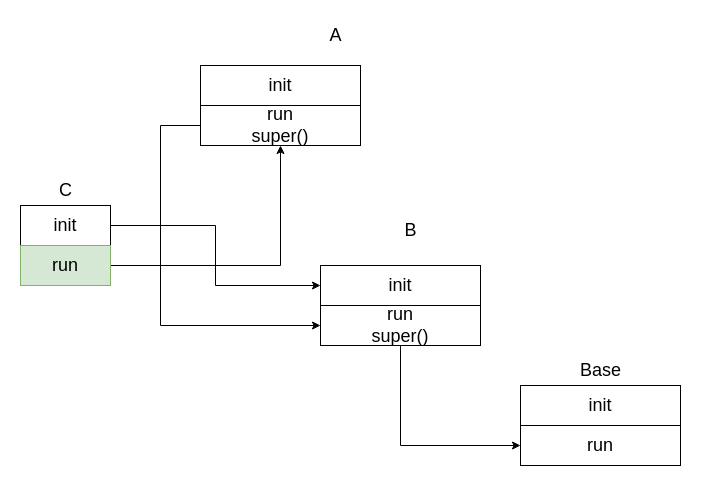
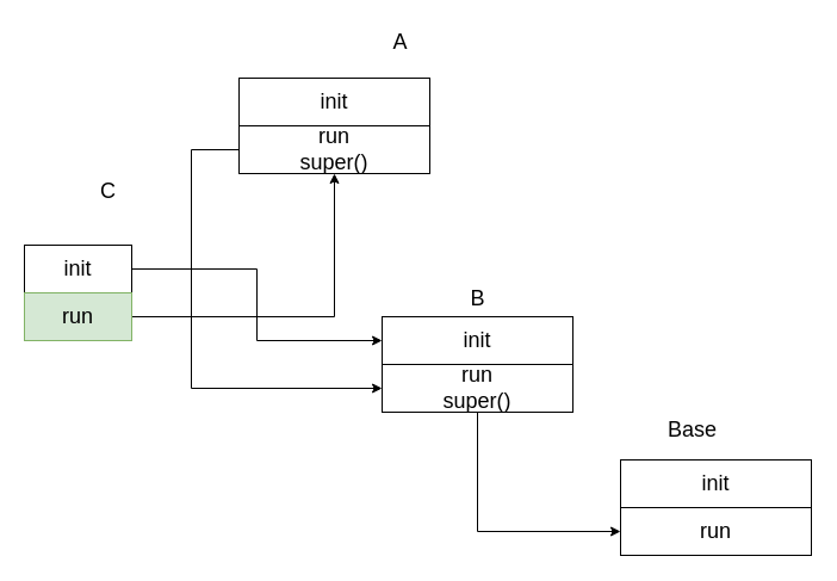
  <mxCell id="0" />
  <mxCell id="1" parent="0" />
  <mxCell id="2" value="init" style="rounded=0;whiteSpace=wrap;html=1;fillColor=none;fontSize=18;" vertex="1" parent="1"><mxGeometry x="200" y="65" width="160" height="40" as="geometry" /></mxCell>
  <mxCell id="3" style="edgeStyle=orthogonalEdgeStyle;rounded=0;orthogonalLoop=1;jettySize=auto;html=1;entryX=0;entryY=0.5;entryDx=0;entryDy=0;fontSize=18;" edge="1" parent="1" source="4" target="7"><mxGeometry relative="1" as="geometry"><Array as="points"><mxPoint x="160" y="125" /><mxPoint x="160" y="325" /></Array></mxGeometry></mxCell>
  <mxCell id="4" value="run&lt;br&gt;super()" style="rounded=0;whiteSpace=wrap;html=1;fillColor=none;fontSize=18;" vertex="1" parent="1"><mxGeometry x="200" y="105" width="160" height="40" as="geometry" /></mxCell>
  <mxCell id="5" value="init" style="rounded=0;whiteSpace=wrap;html=1;fillColor=none;fontSize=18;" vertex="1" parent="1"><mxGeometry x="320" y="265" width="160" height="40" as="geometry" /></mxCell>
  <mxCell id="6" style="edgeStyle=orthogonalEdgeStyle;rounded=0;orthogonalLoop=1;jettySize=auto;html=1;entryX=0;entryY=0.5;entryDx=0;entryDy=0;fontSize=18;" edge="1" parent="1" source="7" target="9"><mxGeometry relative="1" as="geometry"><Array as="points"><mxPoint x="400" y="445" /></Array></mxGeometry></mxCell>
  <mxCell id="7" value="run&lt;br&gt;super()" style="rounded=0;whiteSpace=wrap;html=1;fillColor=none;fontSize=18;" vertex="1" parent="1"><mxGeometry x="320" y="305" width="160" height="40" as="geometry" /></mxCell>
  <mxCell id="8" value="init" style="rounded=0;whiteSpace=wrap;html=1;fillColor=none;fontSize=18;" vertex="1" parent="1"><mxGeometry x="520" y="385" width="160" height="40" as="geometry" /></mxCell>
  <mxCell id="9" value="run" style="rounded=0;whiteSpace=wrap;html=1;fillColor=none;fontSize=18;" vertex="1" parent="1"><mxGeometry x="520" y="425" width="160" height="40" as="geometry" /></mxCell>
  <mxCell id="10" value="A" style="text;html=1;align=center;verticalAlign=middle;resizable=0;points=[];autosize=1;fontSize=18;" vertex="1" parent="1"><mxGeometry x="320" y="20" width="30" height="30" as="geometry" /></mxCell>
- <mxCell id="11" value="B" style="text;html=1;align=center;verticalAlign=middle;resizable=0;points=[];autosize=1;fontSize=18;" vertex="1" parent="1"><mxGeometry x="395" y="215" width="30" height="30" as="geometry" /></mxCell>
- <mxCell id="12" value="Base" style="text;html=1;align=center;verticalAlign=middle;resizable=0;points=[];autosize=1;fontSize=18;" vertex="1" parent="1"><mxGeometry x="570" y="355" width="60" height="30" as="geometry" /></mxCell>
- <mxCell id="13" value="C" style="text;html=1;align=center;verticalAlign=middle;resizable=0;points=[];autosize=1;fontSize=18;" vertex="1" parent="1"><mxGeometry x="50" y="175" width="30" height="30" as="geometry" /></mxCell>
+ <mxCell id="11" value="B" style="text;html=1;align=center;verticalAlign=middle;resizable=0;points=[];autosize=1;fontSize=18;" vertex="1" parent="1"><mxGeometry x="385" y="235" width="30" height="30" as="geometry" /></mxCell>
+ <mxCell id="12" value="Base" style="text;html=1;align=center;verticalAlign=middle;resizable=0;points=[];autosize=1;fontSize=18;" vertex="1" parent="1"><mxGeometry x="550" y="345" width="60" height="30" as="geometry" /></mxCell>
+ <mxCell id="13" value="C" style="text;html=1;align=center;verticalAlign=middle;resizable=0;points=[];autosize=1;fontSize=18;" vertex="1" parent="1"><mxGeometry x="75" y="145" width="30" height="30" as="geometry" /></mxCell>
  <mxCell id="14" style="edgeStyle=orthogonalEdgeStyle;rounded=0;orthogonalLoop=1;jettySize=auto;html=1;entryX=0;entryY=0.5;entryDx=0;entryDy=0;fontSize=18;" edge="1" parent="1" source="15" target="5"><mxGeometry relative="1" as="geometry" /></mxCell>
  <mxCell id="15" value="init" style="rounded=0;whiteSpace=wrap;html=1;fillColor=none;fontSize=18;" vertex="1" parent="1"><mxGeometry x="20" y="205" width="90" height="40" as="geometry" /></mxCell>
  <mxCell id="16" style="edgeStyle=orthogonalEdgeStyle;rounded=0;orthogonalLoop=1;jettySize=auto;html=1;entryX=0.5;entryY=1;entryDx=0;entryDy=0;fontSize=18;" edge="1" parent="1" source="17" target="4"><mxGeometry relative="1" as="geometry" /></mxCell>
  <mxCell id="17" value="run" style="rounded=0;whiteSpace=wrap;html=1;fillColor=#d5e8d4;fontSize=18;strokeColor=#82b366;" vertex="1" parent="1"><mxGeometry x="20" y="245" width="90" height="40" as="geometry" /></mxCell>
